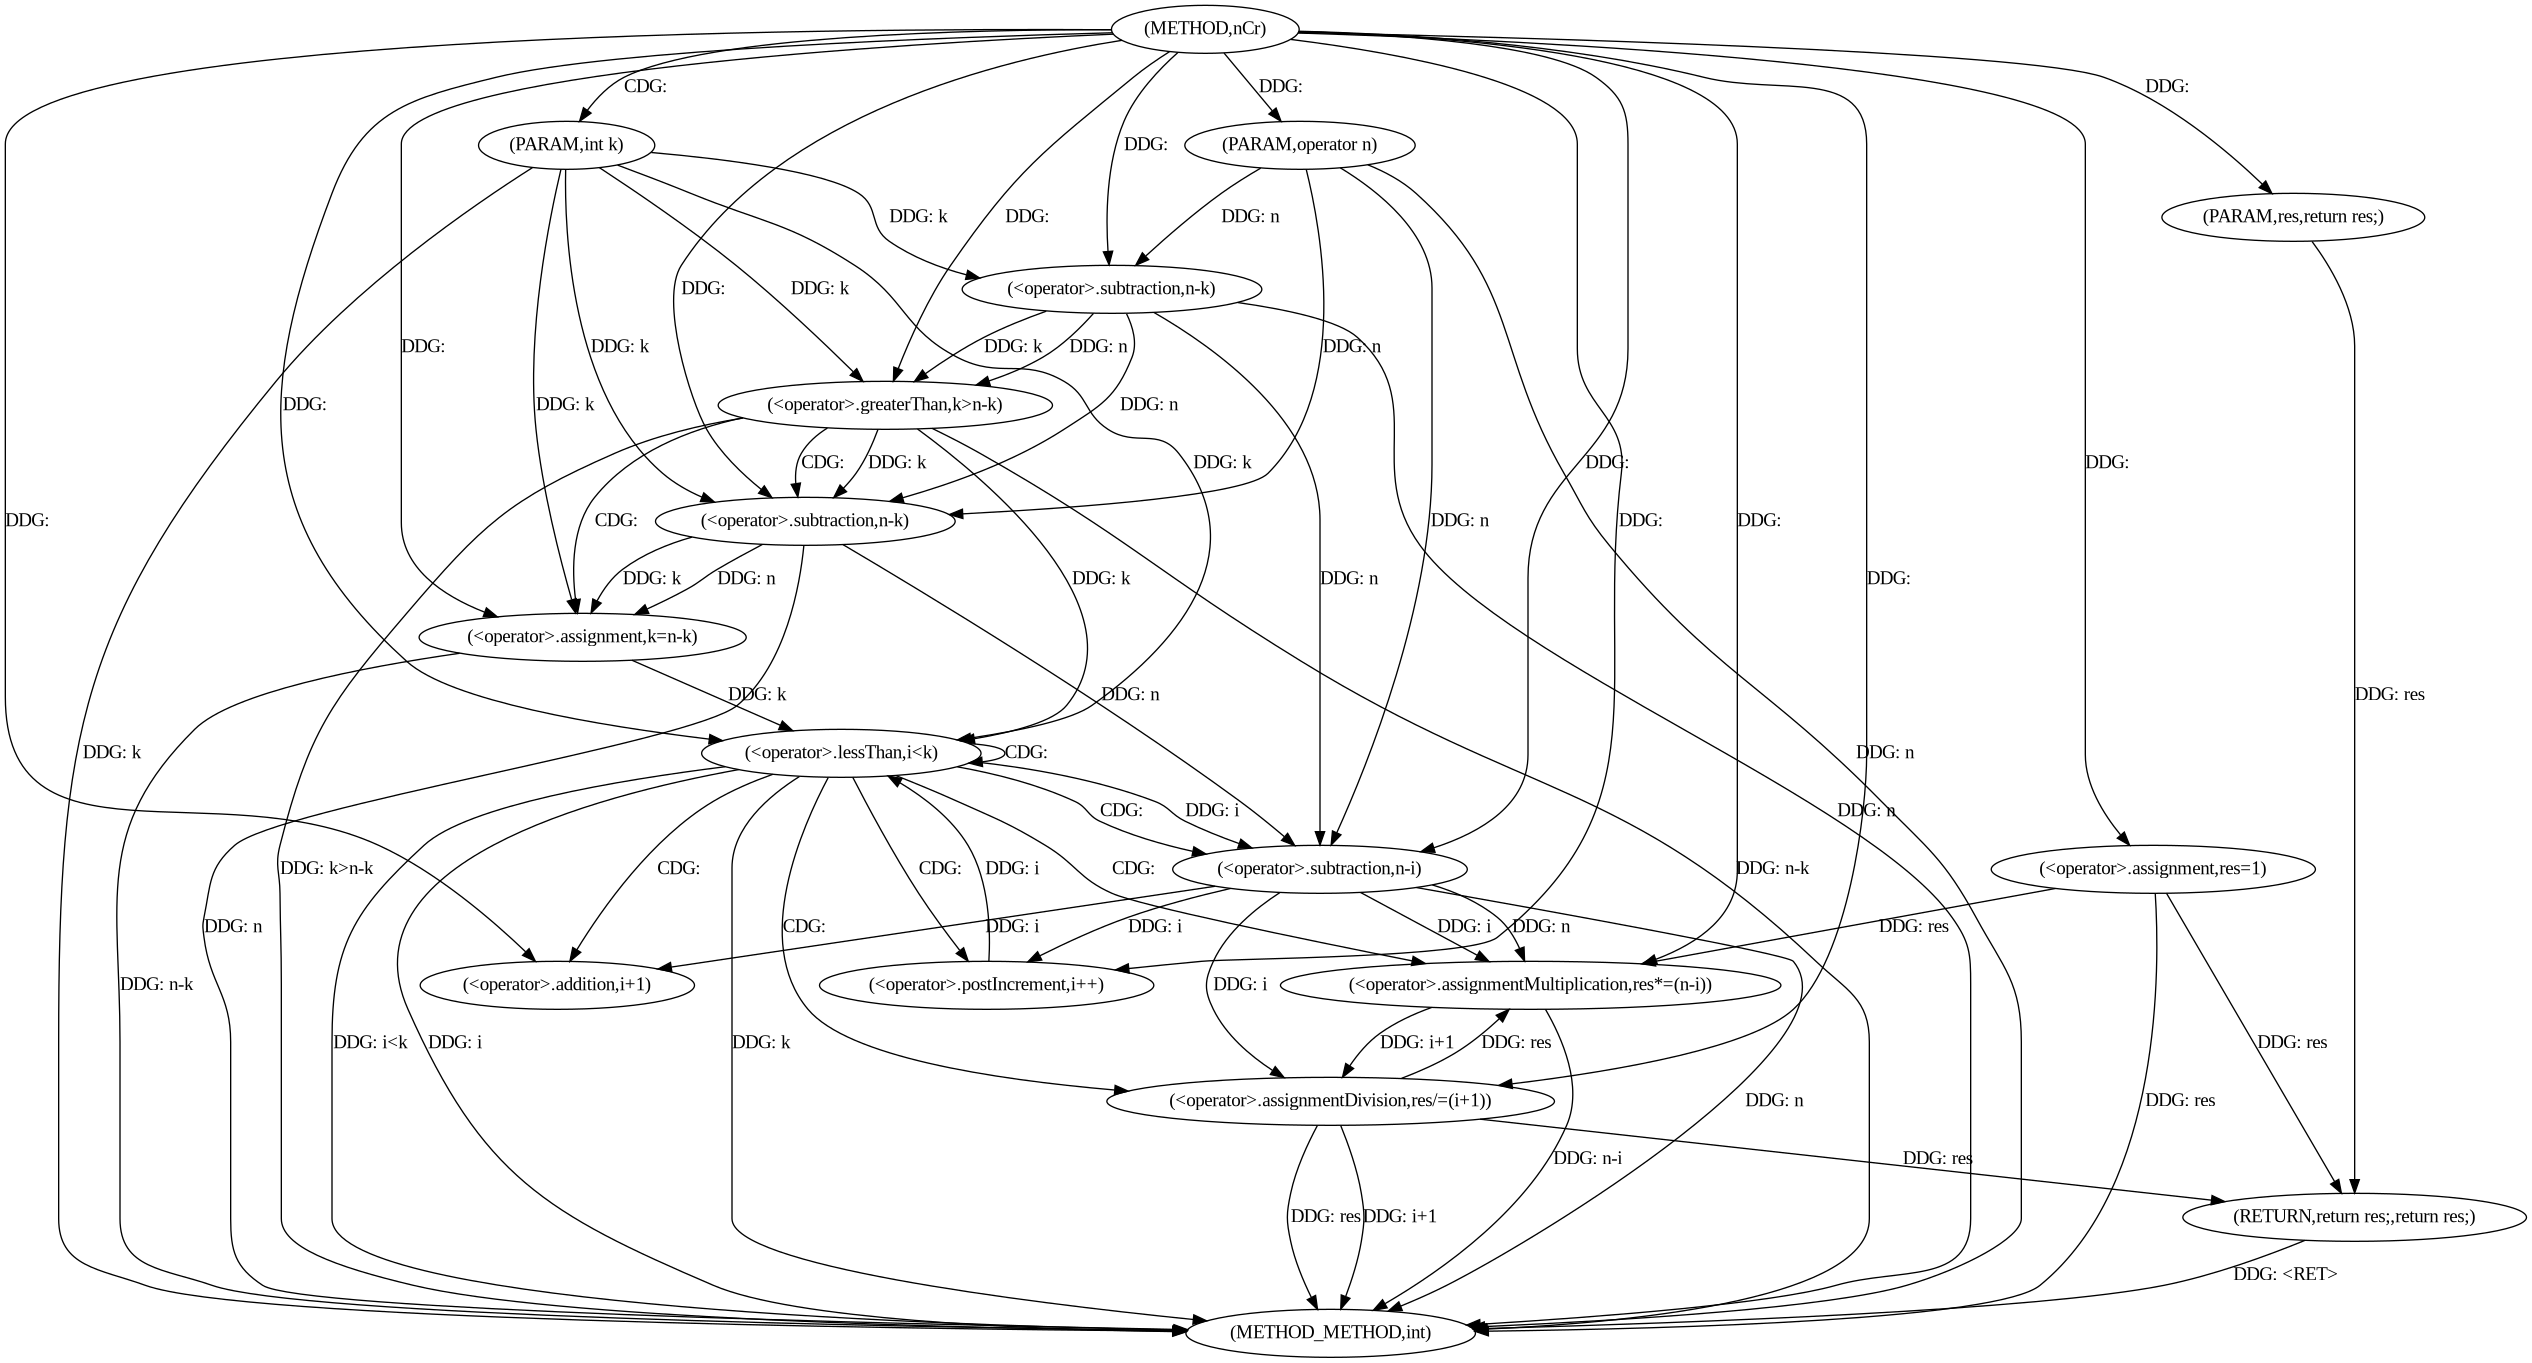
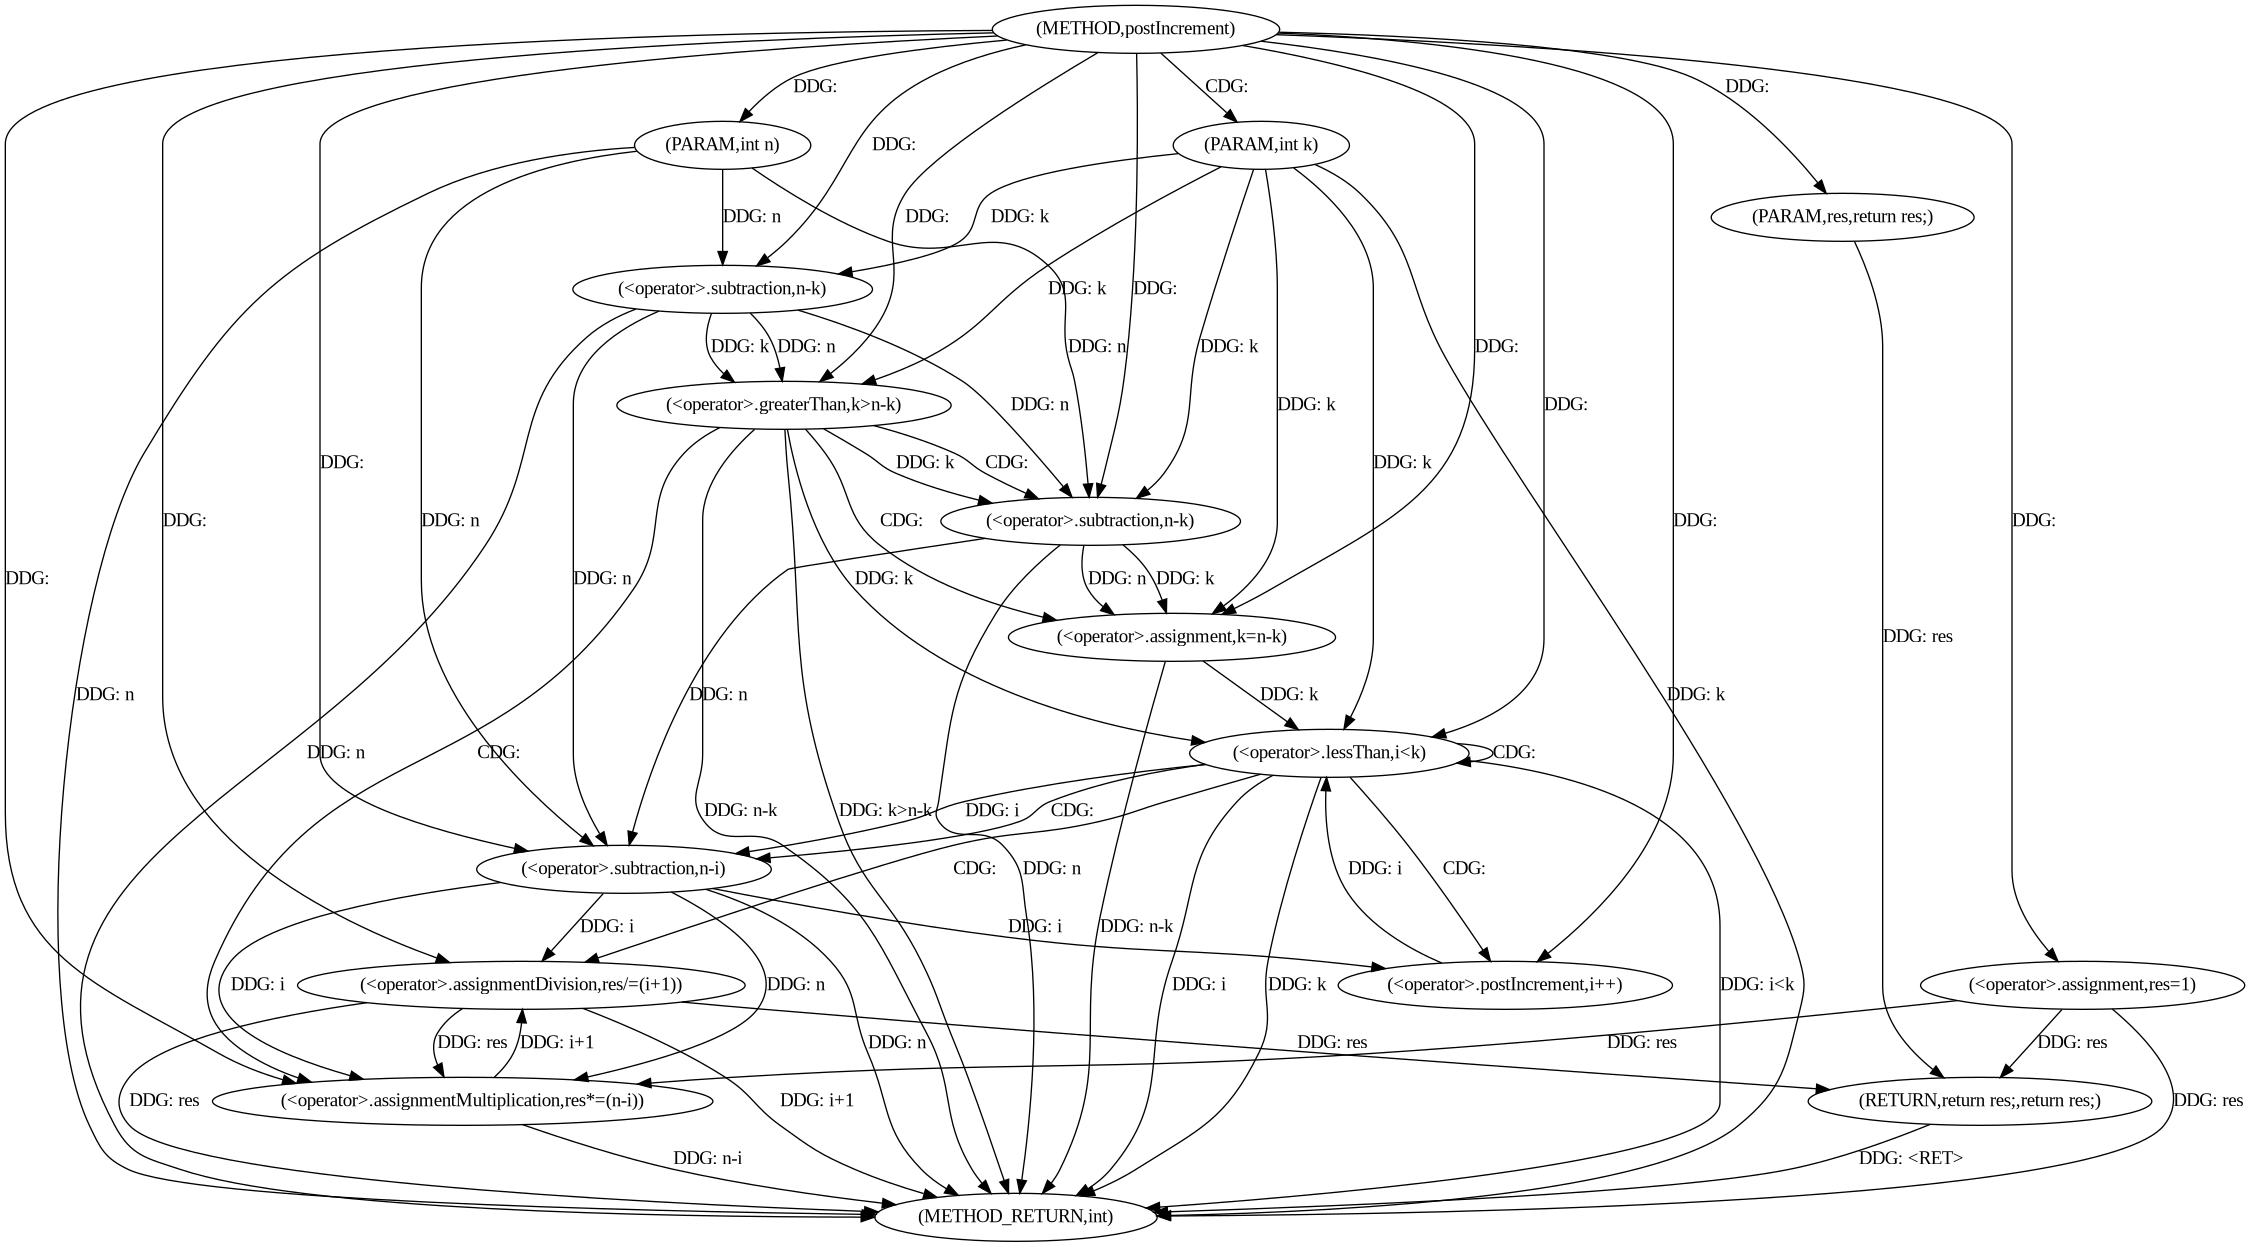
  digraph {
    fontname="Liberation Serif"
    node [fontname="Liberation Serif"]
    edge [fontname="Liberation Serif"]
-   n1 [label="(METHOD,nCr)"]
-   n2 [label="(PARAM,operator n)"]
+   n1 [label="(METHOD,postIncrement)"]
+   n2 [label="(PARAM,int n)"]
    n3 [label="(PARAM,int k)"]
    n4 [label="(<operator>.assignment,res=1)"]
    n5 [label="(<operator>.greaterThan,k>n-k)"]
    n6 [label="(<operator>.assignment,k=n-k)"]
    n7 [label="(<operator>.lessThan,i<k)"]
    n8 [label="(<operator>.postIncrement,i++)"]
    n9 [label="(PARAM,res,return res;)"]
    n10 [label="(<operator>.assignmentMultiplication,res*=(n-i))"]
    n11 [label="(<operator>.assignmentDivision,res/=(i+1))"]
    n12 [label="(<operator>.subtraction,n-k)"]
    n13 [label="(<operator>.subtraction,n-k)"]
    n14 [label="(<operator>.subtraction,n-i)"]
-   n15 [label="(<operator>.addition,i+1)"]
-   n16 [label="(METHOD_METHOD,int)"]
+   n16 [label="(METHOD_RETURN,int)"]
    n17 [label="(RETURN,return res;,return res;)"]
    n1 -> n2 [label="DDG: "]
    n1 -> n3 [label="CDG: "]
    n1 -> n4 [label="DDG: "]
    n1 -> n5 [label="DDG: "]
    n1 -> n6 [label="DDG: "]
    n1 -> n7 [label="DDG: "]
    n1 -> n8 [label="DDG: "]
    n1 -> n9 [label="DDG: "]
    n1 -> n10 [label="DDG: "]
    n1 -> n11 [label="DDG: "]
    n1 -> n12 [label="DDG: "]
    n1 -> n13 [label="DDG: "]
    n1 -> n14 [label="DDG: "]
-   n1 -> n15 [label="DDG: "]
    n2 -> n12 [label="DDG: n"]
    n2 -> n13 [label="DDG: n"]
    n2 -> n14 [label="DDG: n"]
    n2 -> n16 [label="DDG: n"]
    n3 -> n5 [label="DDG: k"]
    n3 -> n6 [label="DDG: k"]
    n3 -> n7 [label="DDG: k"]
    n3 -> n12 [label="DDG: k"]
    n3 -> n13 [label="DDG: k"]
    n3 -> n16 [label="DDG: k"]
    n4 -> n10 [label="DDG: res"]
    n4 -> n16 [label="DDG: res"]
    n4 -> n17 [label="DDG: res"]
    n5 -> n6 [label="CDG: "]
    n5 -> n7 [label="DDG: k"]
    n5 -> n13 [label="DDG: k"]
    n5 -> n13 [label="CDG: "]
    n5 -> n16 [label="DDG: n-k"]
    n5 -> n16 [label="DDG: k>n-k"]
    n6 -> n7 [label="DDG: k"]
    n6 -> n16 [label="DDG: n-k"]
    n7 -> n7 [label="CDG: "]
    n7 -> n8 [label="CDG: "]
-   n7 -> n10 [label="CDG: "]
+   n5 -> n10 [label="CDG: "]
    n7 -> n11 [label="CDG: "]
    n7 -> n14 [label="DDG: i"]
    n7 -> n14 [label="CDG: "]
-   n7 -> n15 [label="CDG: "]
    n7 -> n16 [label="DDG: i"]
    n7 -> n16 [label="DDG: k"]
    n7 -> n16 [label="DDG: i<k"]
    n8 -> n7 [label="DDG: i"]
    n9 -> n17 [label="DDG: res"]
    n10 -> n11 [label="DDG: i+1"]
    n10 -> n16 [label="DDG: n-i"]
    n11 -> n10 [label="DDG: res"]
    n11 -> n16 [label="DDG: res"]
    n11 -> n16 [label="DDG: i+1"]
    n11 -> n17 [label="DDG: res"]
    n12 -> n5 [label="DDG: k"]
    n12 -> n5 [label="DDG: n"]
    n12 -> n13 [label="DDG: n"]
    n12 -> n14 [label="DDG: n"]
    n12 -> n16 [label="DDG: n"]
    n13 -> n6 [label="DDG: n"]
    n13 -> n6 [label="DDG: k"]
    n13 -> n14 [label="DDG: n"]
    n13 -> n16 [label="DDG: n"]
    n14 -> n8 [label="DDG: i"]
    n14 -> n10 [label="DDG: i"]
    n14 -> n10 [label="DDG: n"]
    n14 -> n11 [label="DDG: i"]
-   n14 -> n15 [label="DDG: i"]
    n14 -> n16 [label="DDG: n"]
    n17 -> n16 [label="DDG: <RET>"]
  }
